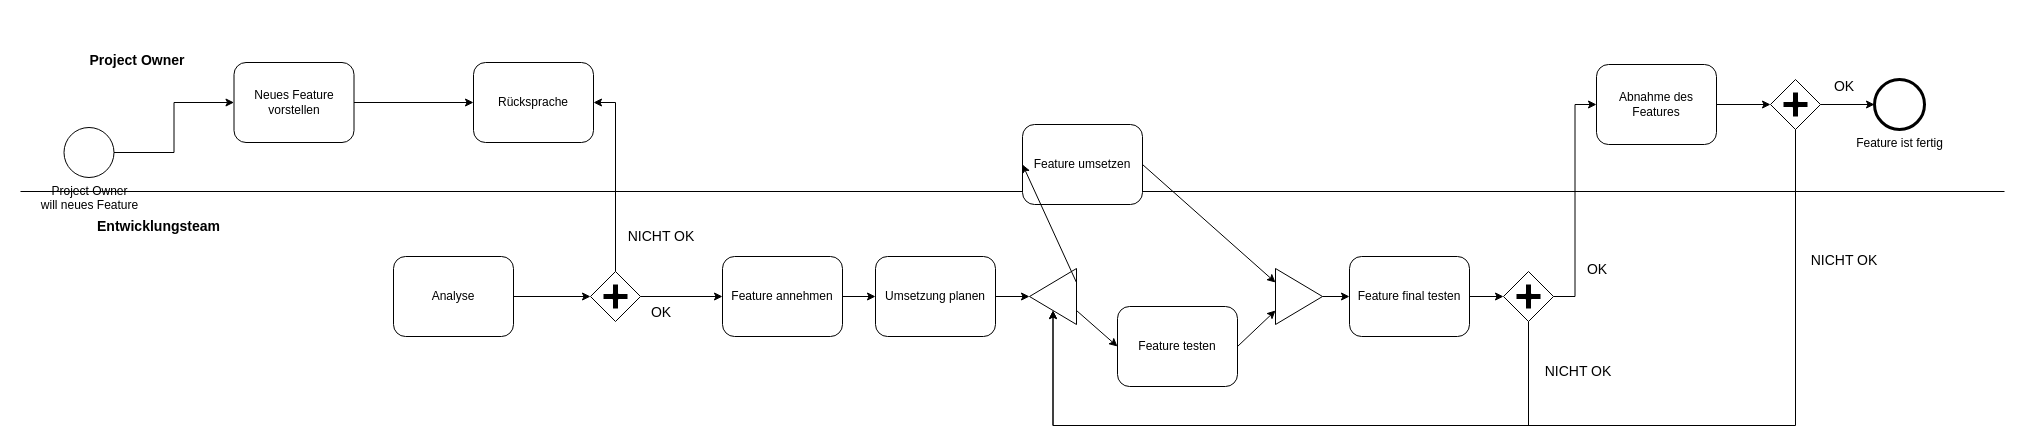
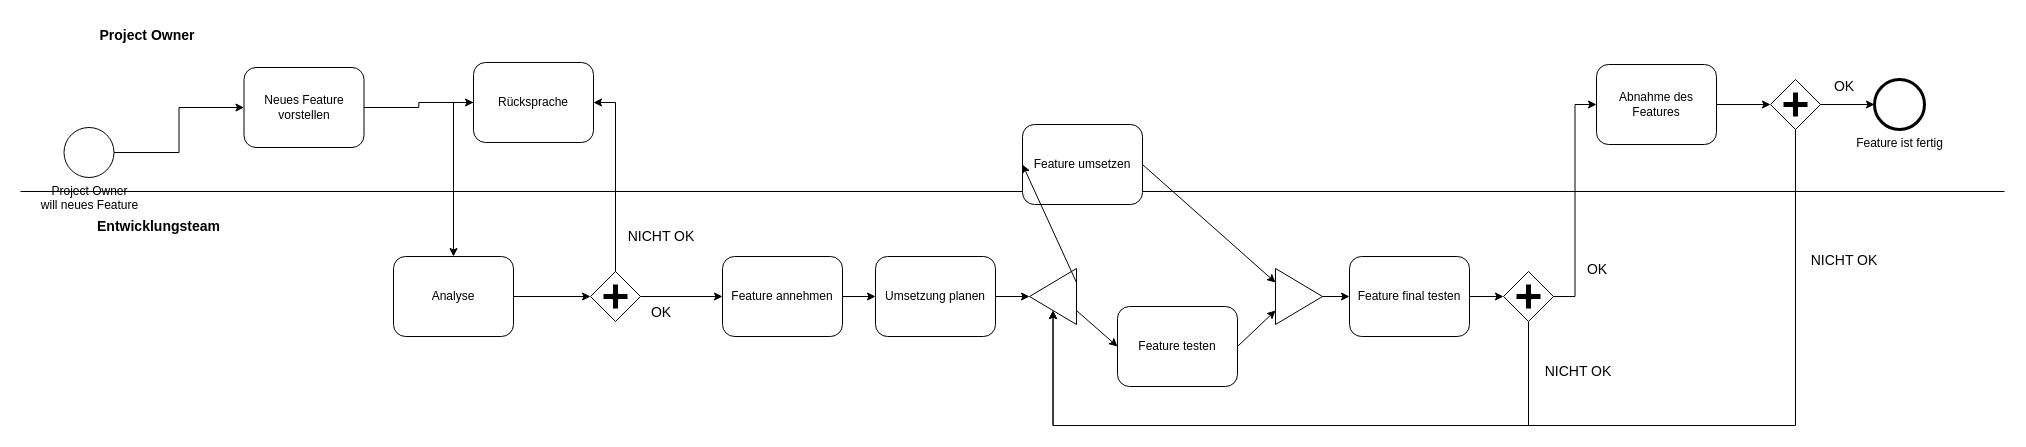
  <mxCell id="0" />
  <mxCell id="1" parent="0" />
  <mxCell id="2" value="Project Owner &lt;br&gt;will neues Feature" style="shape=mxgraph.bpmn.shape;html=1;verticalLabelPosition=bottom;labelBackgroundColor=#ffffff;verticalAlign=top;perimeter=ellipsePerimeter;outline=standard;symbol=general;" parent="1" vertex="1"><mxGeometry x="63.5" y="127" width="50" height="50" as="geometry" /></mxCell>
- <mxCell id="3" value="Neues Feature vorstellen" style="shape=ext;rounded=1;html=1;whiteSpace=wrap;" parent="1" vertex="1"><mxGeometry x="233.5" y="62" width="120" height="80" as="geometry" /></mxCell>
+ <mxCell id="3" value="Neues Feature vorstellen" style="shape=ext;rounded=1;html=1;whiteSpace=wrap;" parent="1" vertex="1"><mxGeometry x="243.5" y="67" width="120" height="80" as="geometry" /></mxCell>
  <mxCell id="4" value="Umsetzung planen" style="shape=ext;rounded=1;html=1;whiteSpace=wrap;" parent="1" vertex="1"><mxGeometry x="875" y="256" width="120" height="80" as="geometry" /></mxCell>
  <mxCell id="5" value="Feature annehmen" style="shape=ext;rounded=1;html=1;whiteSpace=wrap;" parent="1" vertex="1"><mxGeometry x="722" y="256" width="120" height="80" as="geometry" /></mxCell>
  <mxCell id="6" value="" style="shape=mxgraph.bpmn.shape;html=1;verticalLabelPosition=bottom;labelBackgroundColor=#ffffff;verticalAlign=top;perimeter=rhombusPerimeter;background=gateway;outline=none;symbol=parallelGw;" parent="1" vertex="1"><mxGeometry x="1503" y="271" width="50" height="50" as="geometry" /></mxCell>
  <mxCell id="7" value="Feature ist fertig" style="shape=mxgraph.bpmn.shape;html=1;verticalLabelPosition=bottom;labelBackgroundColor=#ffffff;verticalAlign=top;perimeter=ellipsePerimeter;outline=end;symbol=general;" parent="1" vertex="1"><mxGeometry x="1874" y="79" width="50" height="50" as="geometry" /></mxCell>
  <mxCell id="8" style="edgeStyle=orthogonalEdgeStyle;rounded=0;html=1;jettySize=auto;orthogonalLoop=1;" parent="1" source="2" target="3" edge="1"><mxGeometry relative="1" as="geometry" /></mxCell>
  <mxCell id="9" style="edgeStyle=orthogonalEdgeStyle;rounded=0;html=1;jettySize=auto;orthogonalLoop=1;exitX=1;exitY=0.5;exitDx=0;exitDy=0;" parent="1" source="3" target="41" edge="1"><mxGeometry relative="1" as="geometry" /></mxCell>
  <mxCell id="10" style="edgeStyle=orthogonalEdgeStyle;rounded=0;html=1;jettySize=auto;orthogonalLoop=1;exitX=1;exitY=0.5;exitDx=0;exitDy=0;entryX=0;entryY=0.5;entryDx=0;entryDy=0;" parent="1" source="28" target="30" edge="1"><mxGeometry relative="1" as="geometry"><mxPoint x="1065" y="426" as="sourcePoint" /></mxGeometry></mxCell>
  <mxCell id="11" style="edgeStyle=orthogonalEdgeStyle;rounded=0;html=1;jettySize=auto;orthogonalLoop=1;entryX=0;entryY=0.5;entryDx=0;entryDy=0;" parent="1" source="5" target="4" edge="1"><mxGeometry relative="1" as="geometry" /></mxCell>
- <mxCell id="12" value="Project Owner" style="text;html=1;strokeColor=none;fillColor=none;align=center;verticalAlign=middle;whiteSpace=wrap;rounded=0;fontStyle=1;fontSize=14;" parent="1" vertex="1"><mxGeometry x="84.5" y="45" width="104" height="30" as="geometry" /></mxCell>
+ <mxCell id="12" value="Project Owner" style="text;html=1;strokeColor=none;fillColor=none;align=center;verticalAlign=middle;whiteSpace=wrap;rounded=0;fontStyle=1;fontSize=14;" parent="1" vertex="1"><mxGeometry x="94.5" y="20" width="104" height="30" as="geometry" /></mxCell>
  <mxCell id="13" value="" style="endArrow=none;html=1;rounded=0;" parent="1" edge="1"><mxGeometry width="50" height="50" relative="1" as="geometry"><mxPoint x="2004" y="191" as="sourcePoint" /><mxPoint x="20" y="191" as="targetPoint" /></mxGeometry></mxCell>
  <mxCell id="14" value="Entwicklungsteam" style="text;html=1;strokeColor=none;fillColor=none;align=center;verticalAlign=middle;whiteSpace=wrap;rounded=0;fontStyle=1;fontSize=14;" parent="1" vertex="1"><mxGeometry x="91" y="211" width="135" height="30" as="geometry" /></mxCell>
  <mxCell id="15" value="Feature umsetzen" style="shape=ext;rounded=1;html=1;whiteSpace=wrap;" parent="1" vertex="1"><mxGeometry x="1022" y="124" width="120" height="80" as="geometry" /></mxCell>
  <mxCell id="16" style="edgeStyle=orthogonalEdgeStyle;rounded=0;html=1;jettySize=auto;orthogonalLoop=1;entryX=1;entryY=0.5;entryDx=0;entryDy=0;exitX=1;exitY=0.5;exitDx=0;exitDy=0;" parent="1" source="4" target="17" edge="1"><mxGeometry relative="1" as="geometry"><mxPoint x="852" y="306" as="sourcePoint" /><mxPoint x="885" y="306" as="targetPoint" /></mxGeometry></mxCell>
  <mxCell id="17" value="" style="triangle;whiteSpace=wrap;html=1;fontSize=14;rotation=-180;" parent="1" vertex="1"><mxGeometry x="1029" y="268" width="47" height="56" as="geometry" /></mxCell>
  <mxCell id="18" style="rounded=0;html=1;jettySize=auto;orthogonalLoop=1;entryX=0;entryY=0.5;entryDx=0;entryDy=0;exitX=0;exitY=0.75;exitDx=0;exitDy=0;" parent="1" source="17" target="15" edge="1"><mxGeometry relative="1" as="geometry"><mxPoint x="1116" y="306" as="sourcePoint" /><mxPoint x="1039" y="306" as="targetPoint" /></mxGeometry></mxCell>
  <mxCell id="19" value="Feature testen" style="shape=ext;rounded=1;html=1;whiteSpace=wrap;" parent="1" vertex="1"><mxGeometry x="1117" y="306" width="120" height="80" as="geometry" /></mxCell>
  <mxCell id="20" style="rounded=0;html=1;jettySize=auto;orthogonalLoop=1;entryX=0;entryY=0.5;entryDx=0;entryDy=0;exitX=0;exitY=0.25;exitDx=0;exitDy=0;" parent="1" source="17" target="19" edge="1"><mxGeometry relative="1" as="geometry"><mxPoint x="1032" y="399" as="sourcePoint" /><mxPoint x="1091" y="361" as="targetPoint" /></mxGeometry></mxCell>
  <mxCell id="21" value="" style="triangle;whiteSpace=wrap;html=1;fontSize=14;rotation=0;" parent="1" vertex="1"><mxGeometry x="1275" y="268" width="47" height="56" as="geometry" /></mxCell>
  <mxCell id="22" style="rounded=0;html=1;jettySize=auto;orthogonalLoop=1;entryX=0;entryY=0.25;entryDx=0;entryDy=0;exitX=1;exitY=0.5;exitDx=0;exitDy=0;" parent="1" source="15" target="21" edge="1"><mxGeometry relative="1" as="geometry"><mxPoint x="1086" y="292" as="sourcePoint" /><mxPoint x="1127" y="254" as="targetPoint" /></mxGeometry></mxCell>
  <mxCell id="23" style="rounded=0;html=1;jettySize=auto;orthogonalLoop=1;entryX=0;entryY=0.75;entryDx=0;entryDy=0;exitX=1;exitY=0.5;exitDx=0;exitDy=0;" parent="1" source="19" target="21" edge="1"><mxGeometry relative="1" as="geometry"><mxPoint x="1086" y="320" as="sourcePoint" /><mxPoint x="1127" y="356" as="targetPoint" /></mxGeometry></mxCell>
  <mxCell id="24" value="Feature final testen" style="shape=ext;rounded=1;html=1;whiteSpace=wrap;" parent="1" vertex="1"><mxGeometry x="1349" y="256" width="120" height="80" as="geometry" /></mxCell>
  <mxCell id="25" style="edgeStyle=orthogonalEdgeStyle;rounded=0;html=1;jettySize=auto;orthogonalLoop=1;entryX=0;entryY=0.5;entryDx=0;entryDy=0;exitX=1;exitY=0.5;exitDx=0;exitDy=0;" parent="1" source="21" target="24" edge="1"><mxGeometry relative="1" as="geometry"><mxPoint x="1005" y="306" as="sourcePoint" /><mxPoint x="1039" y="306" as="targetPoint" /></mxGeometry></mxCell>
  <mxCell id="26" style="edgeStyle=orthogonalEdgeStyle;rounded=0;html=1;jettySize=auto;orthogonalLoop=1;entryX=0;entryY=0.5;entryDx=0;entryDy=0;exitX=1;exitY=0.5;exitDx=0;exitDy=0;" parent="1" source="24" target="6" edge="1"><mxGeometry relative="1" as="geometry"><mxPoint x="1510" y="347" as="sourcePoint" /><mxPoint x="1039" y="306" as="targetPoint" /></mxGeometry></mxCell>
  <mxCell id="27" style="edgeStyle=orthogonalEdgeStyle;rounded=0;html=1;jettySize=auto;orthogonalLoop=1;entryX=0.5;entryY=0;entryDx=0;entryDy=0;exitX=0.5;exitY=1;exitDx=0;exitDy=0;" parent="1" source="6" target="17" edge="1"><mxGeometry relative="1" as="geometry"><mxPoint x="1479" y="306" as="sourcePoint" /><mxPoint x="1513" y="306" as="targetPoint" /><Array as="points"><mxPoint x="1528" y="425" /><mxPoint x="1053" y="425" /></Array></mxGeometry></mxCell>
  <mxCell id="28" value="Abnahme des Features" style="shape=ext;rounded=1;html=1;whiteSpace=wrap;" parent="1" vertex="1"><mxGeometry x="1596" y="64" width="120" height="80" as="geometry" /></mxCell>
  <mxCell id="29" style="edgeStyle=orthogonalEdgeStyle;rounded=0;html=1;jettySize=auto;orthogonalLoop=1;entryX=0;entryY=0.5;entryDx=0;entryDy=0;exitX=1;exitY=0.5;exitDx=0;exitDy=0;" parent="1" source="6" target="28" edge="1"><mxGeometry relative="1" as="geometry"><mxPoint x="1583" y="364" as="sourcePoint" /><mxPoint x="1039" y="306" as="targetPoint" /></mxGeometry></mxCell>
  <mxCell id="30" value="" style="shape=mxgraph.bpmn.shape;html=1;verticalLabelPosition=bottom;labelBackgroundColor=#ffffff;verticalAlign=top;perimeter=rhombusPerimeter;background=gateway;outline=none;symbol=parallelGw;" parent="1" vertex="1"><mxGeometry x="1770" y="79" width="50" height="50" as="geometry" /></mxCell>
  <mxCell id="31" style="edgeStyle=orthogonalEdgeStyle;rounded=0;html=1;jettySize=auto;orthogonalLoop=1;exitX=1;exitY=0.5;exitDx=0;exitDy=0;entryX=0;entryY=0.5;entryDx=0;entryDy=0;" parent="1" source="30" target="7" edge="1"><mxGeometry relative="1" as="geometry"><mxPoint x="1726" y="114" as="sourcePoint" /><mxPoint x="1780" y="114" as="targetPoint" /></mxGeometry></mxCell>
  <mxCell id="32" style="edgeStyle=orthogonalEdgeStyle;rounded=0;html=1;jettySize=auto;orthogonalLoop=1;entryX=0.5;entryY=0;entryDx=0;entryDy=0;exitX=0.5;exitY=1;exitDx=0;exitDy=0;" parent="1" source="30" target="17" edge="1"><mxGeometry relative="1" as="geometry"><mxPoint x="1538" y="331" as="sourcePoint" /><mxPoint x="1062.5" y="320" as="targetPoint" /><Array as="points"><mxPoint x="1795" y="425" /><mxPoint x="1053" y="425" /></Array></mxGeometry></mxCell>
  <mxCell id="33" value="OK" style="text;html=1;strokeColor=none;fillColor=none;align=center;verticalAlign=middle;whiteSpace=wrap;rounded=0;fontSize=14;" parent="1" vertex="1"><mxGeometry x="1567" y="254" width="60" height="30" as="geometry" /></mxCell>
  <mxCell id="34" value="OK" style="text;html=1;strokeColor=none;fillColor=none;align=center;verticalAlign=middle;whiteSpace=wrap;rounded=0;fontSize=14;" parent="1" vertex="1"><mxGeometry x="1814" y="71" width="60" height="30" as="geometry" /></mxCell>
  <mxCell id="35" value="NICHT OK" style="text;html=1;strokeColor=none;fillColor=none;align=center;verticalAlign=middle;whiteSpace=wrap;rounded=0;fontSize=14;" parent="1" vertex="1"><mxGeometry x="1805" y="245" width="78" height="30" as="geometry" /></mxCell>
  <mxCell id="36" value="NICHT OK" style="text;html=1;strokeColor=none;fillColor=none;align=center;verticalAlign=middle;whiteSpace=wrap;rounded=0;fontSize=14;" parent="1" vertex="1"><mxGeometry x="1539" y="356" width="78" height="30" as="geometry" /></mxCell>
  <mxCell id="37" value="Analyse" style="shape=ext;rounded=1;html=1;whiteSpace=wrap;" parent="1" vertex="1"><mxGeometry x="393" y="256" width="120" height="80" as="geometry" /></mxCell>
  <mxCell id="38" value="" style="shape=mxgraph.bpmn.shape;html=1;verticalLabelPosition=bottom;labelBackgroundColor=#ffffff;verticalAlign=top;perimeter=rhombusPerimeter;background=gateway;outline=none;symbol=parallelGw;" parent="1" vertex="1"><mxGeometry x="590" y="271" width="50" height="50" as="geometry" /></mxCell>
  <mxCell id="39" style="edgeStyle=orthogonalEdgeStyle;rounded=0;html=1;jettySize=auto;orthogonalLoop=1;entryX=0;entryY=0.5;entryDx=0;entryDy=0;exitX=1;exitY=0.5;exitDx=0;exitDy=0;" parent="1" source="37" target="38" edge="1"><mxGeometry relative="1" as="geometry"><mxPoint x="852" y="306" as="sourcePoint" /><mxPoint x="885" y="306" as="targetPoint" /></mxGeometry></mxCell>
  <mxCell id="40" value="" style="edgeStyle=orthogonalEdgeStyle;rounded=0;html=1;jettySize=auto;orthogonalLoop=1;entryX=0;entryY=0.5;entryDx=0;entryDy=0;exitX=1;exitY=0.5;exitDx=0;exitDy=0;" parent="1" source="38" target="5" edge="1"><mxGeometry relative="1" as="geometry"><mxPoint x="502.5" y="306" as="sourcePoint" /><mxPoint x="574" y="306" as="targetPoint" /></mxGeometry></mxCell>
  <mxCell id="41" value="Rücksprache" style="shape=ext;rounded=1;html=1;whiteSpace=wrap;" parent="1" vertex="1"><mxGeometry x="473" y="62" width="120" height="80" as="geometry" /></mxCell>
  <mxCell id="42" value="" style="edgeStyle=orthogonalEdgeStyle;rounded=0;html=1;jettySize=auto;orthogonalLoop=1;exitX=0.5;exitY=0;exitDx=0;exitDy=0;entryX=1;entryY=0.5;entryDx=0;entryDy=0;" parent="1" source="38" target="41" edge="1"><mxGeometry relative="1" as="geometry"><mxPoint x="502.5" y="306" as="sourcePoint" /><mxPoint x="818" y="151" as="targetPoint" /></mxGeometry></mxCell>
+ <mxCell id="43" value="" style="edgeStyle=orthogonalEdgeStyle;rounded=0;html=1;jettySize=auto;orthogonalLoop=1;exitX=0;exitY=0.5;exitDx=0;exitDy=0;entryX=0.5;entryY=0;entryDx=0;entryDy=0;" parent="1" source="41" target="37" edge="1"><mxGeometry relative="1" as="geometry"><mxPoint x="599" y="281" as="sourcePoint" /><mxPoint x="502" y="226" as="targetPoint" /></mxGeometry></mxCell>
  <mxCell id="44" value="NICHT OK" style="text;html=1;strokeColor=none;fillColor=none;align=center;verticalAlign=middle;whiteSpace=wrap;rounded=0;fontSize=14;" parent="1" vertex="1"><mxGeometry x="622" y="221" width="78" height="30" as="geometry" /></mxCell>
  <mxCell id="45" value="OK" style="text;html=1;strokeColor=none;fillColor=none;align=center;verticalAlign=middle;whiteSpace=wrap;rounded=0;fontSize=14;" parent="1" vertex="1"><mxGeometry x="631" y="297" width="60" height="30" as="geometry" /></mxCell>
